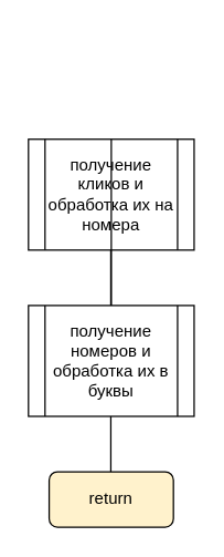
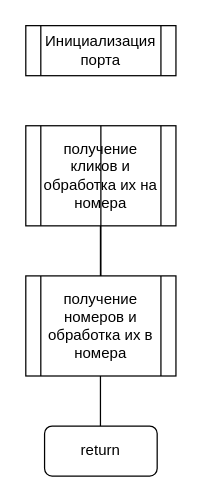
  <mxCell id="0" />
  <mxCell id="1" parent="0" />
+ <mxCell id="2" value="Инициализация&lt;div&gt;порта&lt;/div&gt;" style="shape=process;whiteSpace=wrap;html=1;backgroundOutline=1;" vertex="1" parent="1"><mxGeometry x="20" y="20" width="120" height="40" as="geometry" /></mxCell>
  <mxCell id="3" value="получение кликов и обработка их на номера" style="shape=process;whiteSpace=wrap;html=1;backgroundOutline=1;" vertex="1" parent="1"><mxGeometry x="20" y="100" width="120" height="80" as="geometry" /></mxCell>
- <mxCell id="4" value="получение номеров и обработка их в буквы" style="shape=process;whiteSpace=wrap;html=1;backgroundOutline=1;" vertex="1" parent="1"><mxGeometry x="20" y="220" width="120" height="80" as="geometry" /></mxCell>
- <mxCell id="5" value="return" style="rounded=1;whiteSpace=wrap;html=1;fillColor=#fff2cc;" vertex="1" parent="1"><mxGeometry x="35" y="340" width="90" height="40" as="geometry" /></mxCell>
+ <mxCell id="4" value="получение номеров и обработка их в номера" style="shape=process;whiteSpace=wrap;html=1;backgroundOutline=1;" vertex="1" parent="1"><mxGeometry x="20" y="220" width="120" height="80" as="geometry" /></mxCell>
+ <mxCell id="5" value="return" style="rounded=1;whiteSpace=wrap;html=1;" vertex="1" parent="1"><mxGeometry x="35" y="340" width="90" height="40" as="geometry" /></mxCell>
  <mxCell id="6" value="" style="endArrow=none;html=1;rounded=0;exitX=0.5;exitY=0;exitDx=0;exitDy=0;" edge="1" parent="1" source="3" target="4"><mxGeometry width="50" height="50" relative="1" as="geometry"><mxPoint x="110" y="220" as="sourcePoint" /><mxPoint x="160" y="170" as="targetPoint" /></mxGeometry></mxCell>
  <mxCell id="7" value="" style="endArrow=none;html=1;rounded=0;entryX=0.5;entryY=1;entryDx=0;entryDy=0;exitX=0.5;exitY=0;exitDx=0;exitDy=0;" edge="1" parent="1"><mxGeometry width="50" height="50" relative="1" as="geometry"><mxPoint x="79.66" y="220" as="sourcePoint" /><mxPoint x="79.66" y="180" as="targetPoint" /></mxGeometry></mxCell>
  <mxCell id="8" value="" style="endArrow=none;html=1;rounded=0;entryX=0.5;entryY=1;entryDx=0;entryDy=0;exitX=0.5;exitY=0;exitDx=0;exitDy=0;" edge="1" parent="1"><mxGeometry width="50" height="50" relative="1" as="geometry"><mxPoint x="79.66" y="340" as="sourcePoint" /><mxPoint x="79.66" y="300" as="targetPoint" /></mxGeometry></mxCell>
